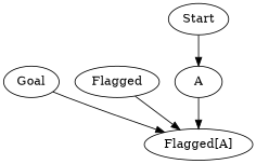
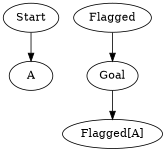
  digraph {
    A [group=upper]
    Start
    n3 [group=upper label="Flagged[A]"]
    Goal
    n5 [label=Flagged]
-   A -> n3
    Start -> A
    Goal -> n3
-   n5 -> n3
+   n5 -> Goal
  }
